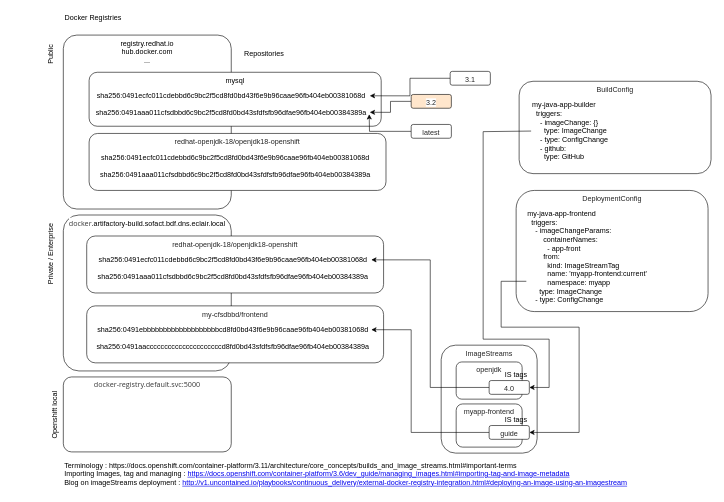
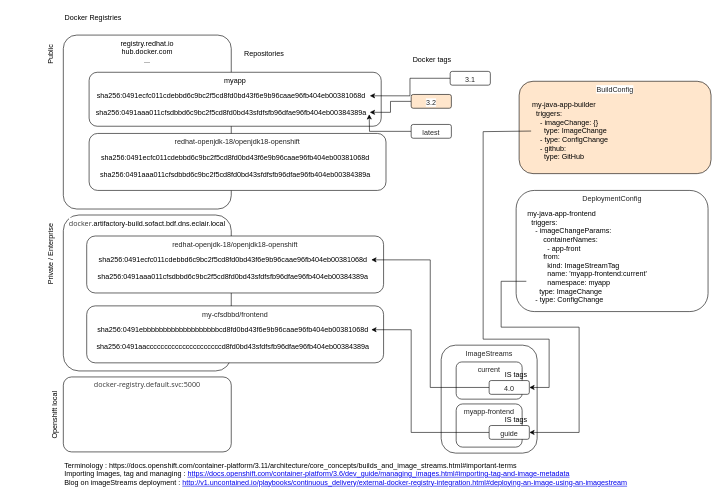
  <mxCell id="0" />
  <mxCell id="1" parent="0" />
  <mxCell id="2" value="Docker Registries" style="text;html=1;strokeColor=none;fillColor=none;align=center;verticalAlign=middle;whiteSpace=wrap;rounded=0;" parent="1" vertex="1"><mxGeometry x="90" y="20" width="130" height="20" as="geometry" /></mxCell>
  <mxCell id="3" value="registry.redhat.io&lt;br&gt;hub.docker.com&lt;br&gt;..." style="rounded=1;whiteSpace=wrap;html=1;verticalAlign=top;arcSize=8;" parent="1" vertex="1"><mxGeometry x="105" y="58" width="280" height="290" as="geometry" /></mxCell>
- <mxCell id="4" value="mysql" style="rounded=1;whiteSpace=wrap;html=1;verticalAlign=top;" parent="1" vertex="1"><mxGeometry x="148" y="120" width="487" height="90" as="geometry" /></mxCell>
+ <mxCell id="4" value="myapp" style="rounded=1;whiteSpace=wrap;html=1;verticalAlign=top;" parent="1" vertex="1"><mxGeometry x="148" y="120" width="487" height="90" as="geometry" /></mxCell>
  <mxCell id="5" value="Repositories" style="text;html=1;strokeColor=none;fillColor=none;align=center;verticalAlign=middle;whiteSpace=wrap;rounded=0;" parent="1" vertex="1"><mxGeometry x="420" y="80" width="40" height="20" as="geometry" /></mxCell>
  <mxCell id="6" value="&lt;span style=&quot;color: rgb(37 , 37 , 37) ; font-family: &amp;#34;red hat text&amp;#34; , &amp;#34;overpass&amp;#34; , &amp;#34;helvetica&amp;#34; , sans-serif ; text-align: left ; background-color: rgb(255 , 255 , 255)&quot;&gt;&lt;font style=&quot;font-size: 12px&quot;&gt;redhat-openjdk-18/openjdk18-openshift&lt;/font&gt;&lt;/span&gt;" style="rounded=1;whiteSpace=wrap;html=1;verticalAlign=top;" parent="1" vertex="1"><mxGeometry x="148" y="222" width="495" height="95" as="geometry" /></mxCell>
  <mxCell id="7" value="&lt;span style=&quot;color: rgb(54 , 54 , 54) ; font-family: &amp;#34;open sans&amp;#34; , &amp;#34;helvetica&amp;#34; , &amp;#34;arial&amp;#34; , sans-serif ; background-color: rgb(255 , 255 , 255)&quot;&gt;docker-registry.default.svc:5000&lt;/span&gt;" style="rounded=1;whiteSpace=wrap;html=1;verticalAlign=top;arcSize=11;" parent="1" vertex="1"><mxGeometry x="105" y="628" width="280" height="125" as="geometry" /></mxCell>
  <mxCell id="8" value="sha256:0491ecfc011cdebbd6c9bc2f5cd8fd0bd43f6e9b96caae96fb404eb00381068d&lt;br&gt;&lt;br&gt;sha256:0491aaa011cfsdbbd6c9bc2f5cd8fd0bd43sfdfsfb96dfae96fb404eb00384389a" style="text;html=1;strokeColor=none;fillColor=none;align=center;verticalAlign=middle;whiteSpace=wrap;rounded=0;" parent="1" vertex="1"><mxGeometry x="154" y="145.5" width="462" height="55" as="geometry" /></mxCell>
+ <mxCell id="9" value="Docker tags" style="text;html=1;strokeColor=none;fillColor=none;align=center;verticalAlign=middle;whiteSpace=wrap;rounded=0;" parent="1" vertex="1"><mxGeometry x="685" y="90" width="70" height="20" as="geometry" /></mxCell>
  <mxCell id="10" style="edgeStyle=orthogonalEdgeStyle;rounded=0;orthogonalLoop=1;jettySize=auto;html=1;exitX=0;exitY=0.5;exitDx=0;exitDy=0;entryX=1;entryY=0.75;entryDx=0;entryDy=0;" parent="1" source="11" target="8" edge="1"><mxGeometry relative="1" as="geometry" /></mxCell>
  <mxCell id="11" value="&lt;span style=&quot;color: rgb(37 , 37 , 37) ; font-family: &amp;#34;red hat text&amp;#34; , &amp;#34;overpass&amp;#34; , &amp;#34;helvetica&amp;#34; , sans-serif ; text-align: left ; background-color: rgb(255 , 255 , 255)&quot;&gt;&lt;font style=&quot;font-size: 12px&quot;&gt;3.2&lt;/font&gt;&lt;/span&gt;" style="rounded=1;whiteSpace=wrap;html=1;verticalAlign=top;fillColor=#ffe6cc;" parent="1" vertex="1"><mxGeometry x="685" y="157" width="67" height="23" as="geometry" /></mxCell>
  <mxCell id="12" style="edgeStyle=orthogonalEdgeStyle;rounded=0;orthogonalLoop=1;jettySize=auto;html=1;exitX=0;exitY=0.5;exitDx=0;exitDy=0;" parent="1" source="13" edge="1"><mxGeometry relative="1" as="geometry"><mxPoint x="615" y="190" as="targetPoint" /></mxGeometry></mxCell>
  <mxCell id="13" value="&lt;span style=&quot;color: rgb(37 , 37 , 37) ; font-family: &amp;#34;red hat text&amp;#34; , &amp;#34;overpass&amp;#34; , &amp;#34;helvetica&amp;#34; , sans-serif ; text-align: left ; background-color: rgb(255 , 255 , 255)&quot;&gt;&lt;font style=&quot;font-size: 12px&quot;&gt;latest&lt;/font&gt;&lt;/span&gt;" style="rounded=1;whiteSpace=wrap;html=1;verticalAlign=top;" parent="1" vertex="1"><mxGeometry x="685" y="207" width="67" height="23" as="geometry" /></mxCell>
  <mxCell id="14" style="edgeStyle=orthogonalEdgeStyle;rounded=0;orthogonalLoop=1;jettySize=auto;html=1;exitX=0;exitY=0.5;exitDx=0;exitDy=0;entryX=1;entryY=0.25;entryDx=0;entryDy=0;" parent="1" source="15" target="8" edge="1"><mxGeometry relative="1" as="geometry" /></mxCell>
  <mxCell id="15" value="&lt;span style=&quot;color: rgb(37 , 37 , 37) ; font-family: &amp;#34;red hat text&amp;#34; , &amp;#34;overpass&amp;#34; , &amp;#34;helvetica&amp;#34; , sans-serif ; text-align: left ; background-color: rgb(255 , 255 , 255)&quot;&gt;&lt;font style=&quot;font-size: 12px&quot;&gt;3.1&lt;/font&gt;&lt;/span&gt;" style="rounded=1;whiteSpace=wrap;html=1;verticalAlign=top;" parent="1" vertex="1"><mxGeometry x="750" y="118.5" width="67" height="23" as="geometry" /></mxCell>
  <mxCell id="16" value="sha256:0491ecfc011cdebbd6c9bc2f5cd8fd0bd43f6e9b96caae96fb404eb00381068d&lt;br&gt;&lt;br&gt;sha256:0491aaa011cfsdbbd6c9bc2f5cd8fd0bd43sfdfsfb96dfae96fb404eb00384389a" style="text;html=1;strokeColor=none;fillColor=none;align=center;verticalAlign=middle;whiteSpace=wrap;rounded=0;" parent="1" vertex="1"><mxGeometry x="160.5" y="248" width="462" height="55" as="geometry" /></mxCell>
  <mxCell id="17" value="Terminology :&amp;nbsp;https://docs.openshift.com/container-platform/3.11/architecture/core_concepts/builds_and_image_streams.html#important-terms&lt;br&gt;Importing Images, tag and managing :&amp;nbsp;&lt;a href=&quot;https://docs.openshift.com/container-platform/3.6/dev_guide/managing_images.html#importing-tag-and-image-metadata&quot;&gt;https://docs.openshift.com/container-platform/3.6/dev_guide/managing_images.html#importing-tag-and-image-metadata&lt;/a&gt;&lt;br&gt;Blog on imageStreams deployment :&amp;nbsp;&lt;a href=&quot;http://v1.uncontained.io/playbooks/continuous_delivery/external-docker-registry-integration.html#deploying-an-image-using-an-imagestream&quot;&gt;http://v1.uncontained.io/playbooks/continuous_delivery/external-docker-registry-integration.html#deploying-an-image-using-an-imagestream&lt;/a&gt;" style="text;html=1;strokeColor=none;fillColor=none;align=left;verticalAlign=middle;whiteSpace=wrap;rounded=0;" parent="1" vertex="1"><mxGeometry x="105" y="765" width="970" height="50" as="geometry" /></mxCell>
  <mxCell id="18" value="&lt;span style=&quot;color: rgb(54 , 54 , 54) ; font-family: &amp;#34;open sans&amp;#34; , &amp;#34;helvetica&amp;#34; , &amp;#34;arial&amp;#34; , sans-serif ; background-color: rgb(255 , 255 , 255)&quot;&gt;docker&lt;/span&gt;.artifactory-build.sofact.bdf.dns.eclair.local" style="rounded=1;whiteSpace=wrap;html=1;verticalAlign=top;arcSize=10;" vertex="1" parent="1"><mxGeometry x="105" y="358" width="280" height="260" as="geometry" /></mxCell>
  <mxCell id="19" value="Public" style="text;html=1;strokeColor=none;fillColor=none;align=center;verticalAlign=middle;whiteSpace=wrap;rounded=0;rotation=-90;" vertex="1" parent="1"><mxGeometry x="55" y="80" width="57" height="20" as="geometry" /></mxCell>
  <mxCell id="20" value="Private / Enterprise" style="text;html=1;strokeColor=none;fillColor=none;align=center;verticalAlign=middle;whiteSpace=wrap;rounded=0;rotation=-90;" vertex="1" parent="1"><mxGeometry x="20" y="413" width="127" height="20" as="geometry" /></mxCell>
  <mxCell id="21" value="Openshift local" style="text;html=1;strokeColor=none;fillColor=none;align=center;verticalAlign=middle;whiteSpace=wrap;rounded=0;rotation=-90;" vertex="1" parent="1"><mxGeometry x="27" y="681.5" width="127" height="20" as="geometry" /></mxCell>
  <mxCell id="22" value="&lt;span style=&quot;color: rgb(37 , 37 , 37) ; font-family: &amp;#34;red hat text&amp;#34; , &amp;#34;overpass&amp;#34; , &amp;#34;helvetica&amp;#34; , sans-serif ; text-align: left ; background-color: rgb(255 , 255 , 255)&quot;&gt;&lt;font style=&quot;font-size: 12px&quot;&gt;redhat-openjdk-18/openjdk18-openshift&lt;/font&gt;&lt;/span&gt;" style="rounded=1;whiteSpace=wrap;html=1;verticalAlign=top;" vertex="1" parent="1"><mxGeometry x="144" y="393" width="495" height="95" as="geometry" /></mxCell>
  <mxCell id="23" value="sha256:0491ecfc011cdebbd6c9bc2f5cd8fd0bd43f6e9b96caae96fb404eb00381068d&lt;br&gt;&lt;br&gt;sha256:0491aaa011cfsdbbd6c9bc2f5cd8fd0bd43sfdfsfb96dfae96fb404eb00384389a" style="text;html=1;strokeColor=none;fillColor=none;align=center;verticalAlign=middle;whiteSpace=wrap;rounded=0;" vertex="1" parent="1"><mxGeometry x="156.5" y="419" width="462" height="55" as="geometry" /></mxCell>
  <mxCell id="24" value="&lt;span style=&quot;color: rgb(37 , 37 , 37) ; font-family: &amp;#34;red hat text&amp;#34; , &amp;#34;overpass&amp;#34; , &amp;#34;helvetica&amp;#34; , sans-serif ; text-align: left ; background-color: rgb(255 , 255 , 255)&quot;&gt;&lt;font style=&quot;font-size: 12px&quot;&gt;my-cfsdbbd/frontend&lt;/font&gt;&lt;/span&gt;" style="rounded=1;whiteSpace=wrap;html=1;verticalAlign=top;" vertex="1" parent="1"><mxGeometry x="144" y="509.5" width="495" height="95" as="geometry" /></mxCell>
  <mxCell id="25" value="sha256:0491ebbbbbbbbbbbbbbbbbbbcd8fd0bd43f6e9b96caae96fb404eb00381068d&lt;br&gt;&lt;br&gt;sha256:0491aacccccccccccccccccccccd8fd0bd43sfdfsfb96dfae96fb404eb00384389a" style="text;html=1;strokeColor=none;fillColor=none;align=center;verticalAlign=middle;whiteSpace=wrap;rounded=0;" vertex="1" parent="1"><mxGeometry x="156.5" y="535.5" width="462" height="55" as="geometry" /></mxCell>
  <mxCell id="26" value="&lt;span style=&quot;color: rgb(37 , 37 , 37) ; font-family: &amp;#34;red hat text&amp;#34; , &amp;#34;overpass&amp;#34; , &amp;#34;helvetica&amp;#34; , sans-serif ; text-align: left ; background-color: rgb(255 , 255 , 255)&quot;&gt;&lt;font style=&quot;font-size: 12px&quot;&gt;ImageStreams&lt;/font&gt;&lt;/span&gt;" style="rounded=1;whiteSpace=wrap;html=1;verticalAlign=top;" vertex="1" parent="1"><mxGeometry x="735" y="575" width="160" height="180" as="geometry" /></mxCell>
- <mxCell id="27" value="&lt;span style=&quot;color: rgb(37 , 37 , 37) ; font-family: &amp;#34;red hat text&amp;#34; , &amp;#34;overpass&amp;#34; , &amp;#34;helvetica&amp;#34; , sans-serif ; text-align: left ; background-color: rgb(255 , 255 , 255)&quot;&gt;&lt;font style=&quot;font-size: 12px&quot;&gt;openjdk&lt;/font&gt;&lt;/span&gt;" style="rounded=1;whiteSpace=wrap;html=1;verticalAlign=top;" vertex="1" parent="1"><mxGeometry x="760" y="603" width="110" height="62" as="geometry" /></mxCell>
+ <mxCell id="27" value="&lt;span style=&quot;color: rgb(37 , 37 , 37) ; font-family: &amp;#34;red hat text&amp;#34; , &amp;#34;overpass&amp;#34; , &amp;#34;helvetica&amp;#34; , sans-serif ; text-align: left ; background-color: rgb(255 , 255 , 255)&quot;&gt;&lt;font style=&quot;font-size: 12px&quot;&gt;current&lt;/font&gt;&lt;/span&gt;" style="rounded=1;whiteSpace=wrap;html=1;verticalAlign=top;" vertex="1" parent="1"><mxGeometry x="760" y="603" width="110" height="62" as="geometry" /></mxCell>
  <mxCell id="28" value="&lt;span style=&quot;color: rgb(37 , 37 , 37) ; font-family: &amp;#34;red hat text&amp;#34; , &amp;#34;overpass&amp;#34; , &amp;#34;helvetica&amp;#34; , sans-serif ; text-align: left ; background-color: rgb(255 , 255 , 255)&quot;&gt;&lt;font style=&quot;font-size: 12px&quot;&gt;myapp-frontend&lt;/font&gt;&lt;/span&gt;" style="rounded=1;whiteSpace=wrap;html=1;verticalAlign=top;" vertex="1" parent="1"><mxGeometry x="760" y="673" width="110" height="72" as="geometry" /></mxCell>
  <mxCell id="29" style="edgeStyle=orthogonalEdgeStyle;rounded=0;orthogonalLoop=1;jettySize=auto;html=1;exitX=0;exitY=0.5;exitDx=0;exitDy=0;entryX=1;entryY=0.25;entryDx=0;entryDy=0;" edge="1" parent="1" source="30" target="23"><mxGeometry relative="1" as="geometry" /></mxCell>
  <mxCell id="30" value="&lt;span style=&quot;color: rgb(37 , 37 , 37) ; font-family: &amp;#34;red hat text&amp;#34; , &amp;#34;overpass&amp;#34; , &amp;#34;helvetica&amp;#34; , sans-serif ; text-align: left ; background-color: rgb(255 , 255 , 255)&quot;&gt;&lt;font style=&quot;font-size: 12px&quot;&gt;4.0&lt;/font&gt;&lt;/span&gt;" style="rounded=1;whiteSpace=wrap;html=1;verticalAlign=top;" vertex="1" parent="1"><mxGeometry x="815" y="634" width="67" height="23" as="geometry" /></mxCell>
  <mxCell id="31" value="IS tags" style="text;html=1;strokeColor=none;fillColor=none;align=center;verticalAlign=middle;whiteSpace=wrap;rounded=0;" vertex="1" parent="1"><mxGeometry x="825" y="614" width="70" height="20" as="geometry" /></mxCell>
  <mxCell id="32" style="edgeStyle=orthogonalEdgeStyle;rounded=0;orthogonalLoop=1;jettySize=auto;html=1;exitX=0;exitY=0.5;exitDx=0;exitDy=0;entryX=1;entryY=0.25;entryDx=0;entryDy=0;" edge="1" parent="1" source="33" target="25"><mxGeometry relative="1" as="geometry"><Array as="points"><mxPoint x="685" y="720" /><mxPoint x="685" y="549" /></Array></mxGeometry></mxCell>
  <mxCell id="33" value="&lt;div style=&quot;text-align: left&quot;&gt;&lt;font color=&quot;#252525&quot; face=&quot;red hat text, overpass, helvetica, sans-serif&quot;&gt;&lt;span style=&quot;background-color: rgb(255 , 255 , 255)&quot;&gt;guide&lt;/span&gt;&lt;/font&gt;&lt;/div&gt;" style="rounded=1;whiteSpace=wrap;html=1;verticalAlign=top;" vertex="1" parent="1"><mxGeometry x="815" y="709" width="67" height="23" as="geometry" /></mxCell>
  <mxCell id="34" value="IS tags" style="text;html=1;strokeColor=none;fillColor=none;align=center;verticalAlign=middle;whiteSpace=wrap;rounded=0;" vertex="1" parent="1"><mxGeometry x="825" y="689" width="70" height="20" as="geometry" /></mxCell>
  <mxCell id="35" value="" style="group" vertex="1" connectable="0" parent="1"><mxGeometry x="865" y="135" width="320" height="154" as="geometry" /></mxCell>
- <mxCell id="36" value="&lt;span style=&quot;color: rgb(37 , 37 , 37) ; font-family: &amp;#34;red hat text&amp;#34; , &amp;#34;overpass&amp;#34; , &amp;#34;helvetica&amp;#34; , sans-serif ; background-color: rgb(255 , 255 , 255)&quot;&gt;&lt;font style=&quot;font-size: 12px&quot;&gt;BuildConfig&lt;br&gt;&lt;/font&gt;&lt;/span&gt;" style="rounded=1;whiteSpace=wrap;html=1;verticalAlign=top;align=center;" parent="35" vertex="1"><mxGeometry width="320" height="154" as="geometry" /></mxCell>
+ <mxCell id="36" value="&lt;span style=&quot;color: rgb(37 , 37 , 37) ; font-family: &amp;#34;red hat text&amp;#34; , &amp;#34;overpass&amp;#34; , &amp;#34;helvetica&amp;#34; , sans-serif ; background-color: rgb(255 , 255 , 255)&quot;&gt;&lt;font style=&quot;font-size: 12px&quot;&gt;BuildConfig&lt;br&gt;&lt;/font&gt;&lt;/span&gt;" style="rounded=1;whiteSpace=wrap;html=1;verticalAlign=top;align=center;fillColor=#ffe6cc;" parent="35" vertex="1"><mxGeometry width="320" height="154" as="geometry" /></mxCell>
  <mxCell id="37" value="my-java-app-builder&lt;br&gt;&lt;div&gt;&amp;nbsp; triggers:&lt;/div&gt;&lt;div&gt;&amp;nbsp; &amp;nbsp; - imageChange: {}&lt;/div&gt;&lt;div&gt;&amp;nbsp; &amp;nbsp; &amp;nbsp; type: ImageChange&lt;/div&gt;&lt;div&gt;&amp;nbsp; &amp;nbsp; - type: ConfigChange&lt;/div&gt;&lt;div&gt;&amp;nbsp; &amp;nbsp; - github:&lt;/div&gt;&lt;div&gt;&lt;span&gt;&amp;nbsp; &amp;nbsp; &amp;nbsp; type: GitHub&lt;/span&gt;&lt;br&gt;&lt;/div&gt;" style="text;html=1;strokeColor=none;fillColor=none;align=left;verticalAlign=middle;whiteSpace=wrap;rounded=0;" vertex="1" parent="35"><mxGeometry x="20" y="29" width="240" height="108" as="geometry" /></mxCell>
  <mxCell id="38" value="" style="group" vertex="1" connectable="0" parent="1"><mxGeometry x="860" y="317" width="320" height="202" as="geometry" /></mxCell>
  <mxCell id="39" value="&lt;span style=&quot;color: rgb(37 , 37 , 37) ; font-family: &amp;#34;red hat text&amp;#34; , &amp;#34;overpass&amp;#34; , &amp;#34;helvetica&amp;#34; , sans-serif ; text-align: left ; background-color: rgb(255 , 255 , 255)&quot;&gt;&lt;font style=&quot;font-size: 12px&quot;&gt;DeploymentConfig&lt;/font&gt;&lt;/span&gt;" style="rounded=1;whiteSpace=wrap;html=1;verticalAlign=top;" parent="38" vertex="1"><mxGeometry width="320" height="202" as="geometry" /></mxCell>
  <mxCell id="40" value="my-java-app-frontend&lt;br&gt;&lt;div&gt;&lt;div&gt;&amp;nbsp; triggers:&lt;/div&gt;&lt;div&gt;&amp;nbsp; &amp;nbsp; - imageChangeParams:&lt;/div&gt;&lt;div&gt;&lt;span&gt;&amp;nbsp; &amp;nbsp; &amp;nbsp; &amp;nbsp; containerNames:&lt;/span&gt;&lt;br&gt;&lt;/div&gt;&lt;div&gt;&amp;nbsp; &amp;nbsp; &amp;nbsp; &amp;nbsp; &amp;nbsp; - app-front&lt;/div&gt;&lt;div&gt;&amp;nbsp; &amp;nbsp; &amp;nbsp; &amp;nbsp; from:&lt;/div&gt;&lt;div&gt;&amp;nbsp; &amp;nbsp; &amp;nbsp; &amp;nbsp; &amp;nbsp; kind: ImageStreamTag&lt;/div&gt;&lt;div&gt;&amp;nbsp; &amp;nbsp; &amp;nbsp; &amp;nbsp; &amp;nbsp; name: 'myapp-frontend:current'&lt;/div&gt;&lt;div&gt;&amp;nbsp; &amp;nbsp; &amp;nbsp; &amp;nbsp; &amp;nbsp; namespace: myapp&lt;/div&gt;&lt;div&gt;&amp;nbsp; &amp;nbsp; &amp;nbsp; type: ImageChange&lt;/div&gt;&lt;div&gt;&amp;nbsp; &amp;nbsp; - type: ConfigChange&lt;/div&gt;&lt;/div&gt;" style="text;html=1;strokeColor=none;fillColor=none;align=left;verticalAlign=middle;whiteSpace=wrap;rounded=0;" vertex="1" parent="38"><mxGeometry x="17" y="30" width="293" height="162" as="geometry" /></mxCell>
  <mxCell id="41" style="edgeStyle=orthogonalEdgeStyle;rounded=0;orthogonalLoop=1;jettySize=auto;html=1;exitX=0;exitY=0.5;exitDx=0;exitDy=0;entryX=1;entryY=0.5;entryDx=0;entryDy=0;" edge="1" parent="1" source="37" target="30"><mxGeometry relative="1" as="geometry"><Array as="points"><mxPoint x="805" y="219" /><mxPoint x="805" y="565" /><mxPoint x="915" y="565" /><mxPoint x="915" y="645" /></Array></mxGeometry></mxCell>
  <mxCell id="42" style="edgeStyle=orthogonalEdgeStyle;rounded=0;orthogonalLoop=1;jettySize=auto;html=1;exitX=0;exitY=0.75;exitDx=0;exitDy=0;entryX=1;entryY=0.5;entryDx=0;entryDy=0;" edge="1" parent="1" source="40" target="33"><mxGeometry relative="1" as="geometry"><Array as="points"><mxPoint x="835" y="468" /><mxPoint x="835" y="545" /><mxPoint x="965" y="545" /><mxPoint x="965" y="720" /></Array></mxGeometry></mxCell>
